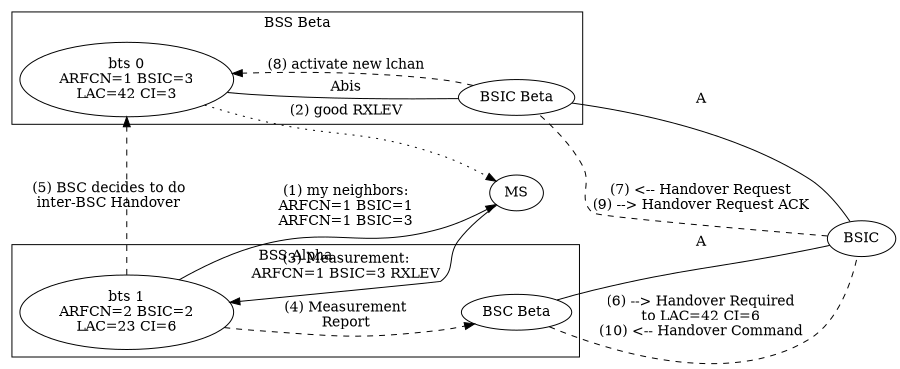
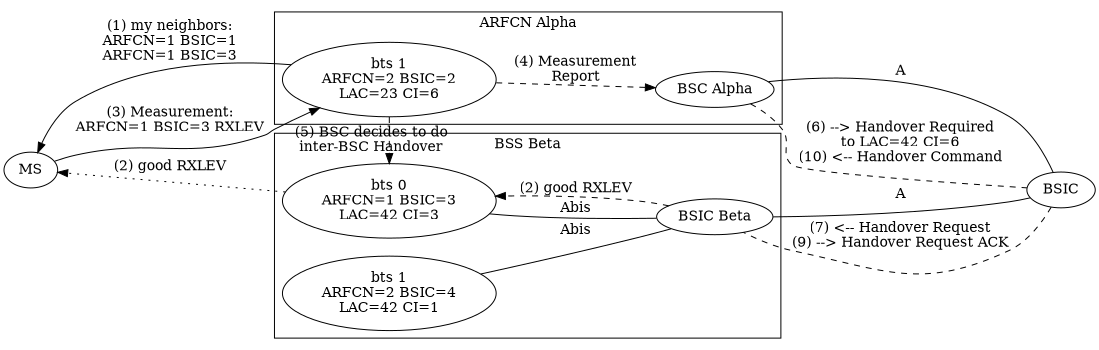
  digraph {
    rankdir=LR
    edge [arrowhead=none]
-   n1 [label="BSC Beta"]
+   n1 [label="BSC Alpha"]
    n2 [label="bts 1\nARFCN=2 BSIC=2\nLAC=23 CI=6" rank=min]
    n3 [label="bts 0\nARFCN=1 BSIC=3\nLAC=42 CI=3" rank=min]
    n4 [label="BSIC Beta"]
+   n5 [label="bts 1\nARFCN=2 BSIC=4\nLAC=42 CI=1" rank=min]
    n6 [label=BSIC]
    MS
    subgraph cluster_1 {
-     label="BSS Alpha"
+     label="ARFCN Alpha"
      n1
      n2
    }
    subgraph cluster_2 {
      label="BSS Beta"
      n3
      n4
+     n5
    }
    n1 -> n6 [label=A]
    n1 -> n6 [constraint=false label="(6) --> Handover Required\nto LAC=42 CI=6\n(10) <-- Handover Command" style=dashed]
    n2 -> n1 [label="(4) Measurement\nReport" style=dashed arrowhead=""]
    n2 -> n3 [constraint=false label="(5) BSC decides to do\ninter-BSC Handover" style=dashed arrowhead=""]
    n2 -> MS [label="(1) my neighbors:\nARFCN=1 BSIC=1\nARFCN=1 BSIC=3" arrowhead=""]
    n3 -> n4 [label=Abis]
    n3 -> MS [label="(2) good RXLEV" style=dotted arrowhead=""]
-   n4 -> n3 [constraint=false label="(8) activate new lchan" style=dashed arrowhead=""]
+   n4 -> n3 [constraint=false label="(2) good RXLEV" style=dashed arrowhead=""]
    n4 -> n6 [label=A]
+   n5 -> n4 [label=Abis]
    n6 -> n4 [constraint=false label="(7) <-- Handover Request\n(9) --> Handover Request ACK" style=dashed]
    MS -> n2 [label="(3) Measurement:\nARFCN=1 BSIC=3 RXLEV" arrowhead=""]
    MS -> n3 [style=invisible]
+   MS -> n5 [style=invisible]
  }
